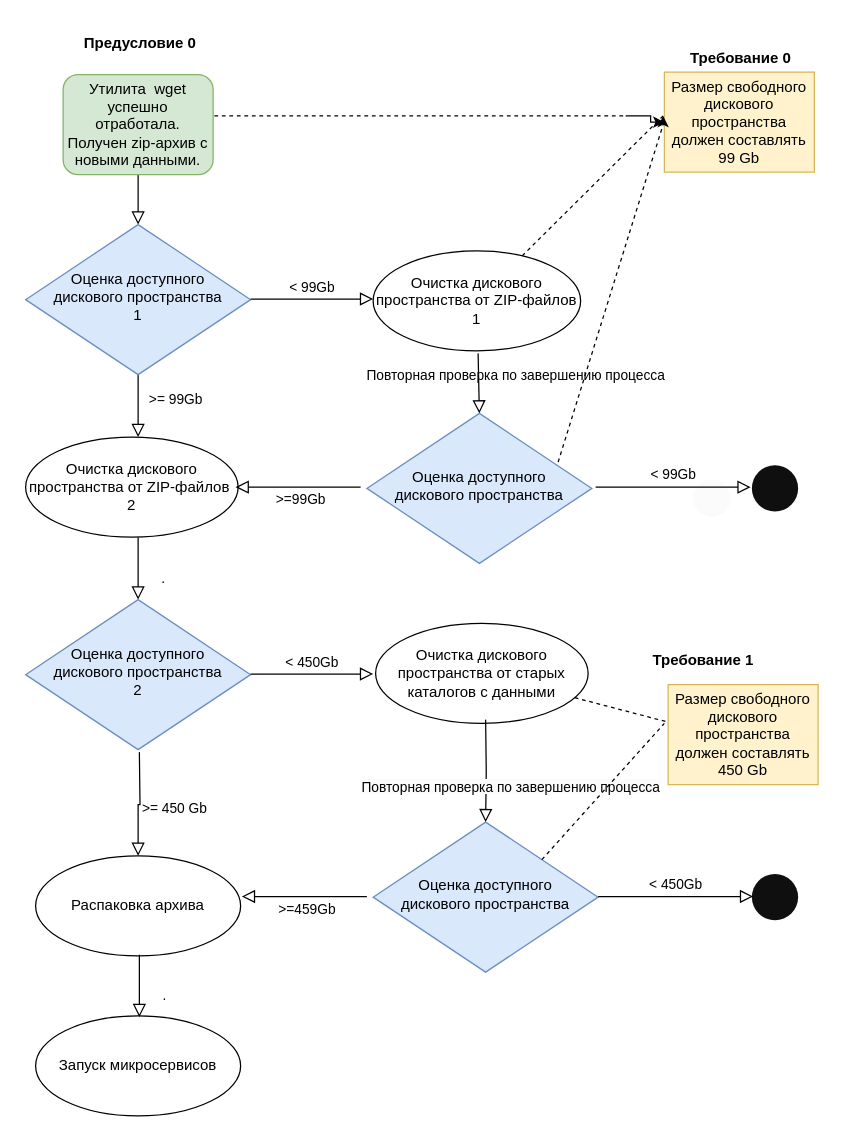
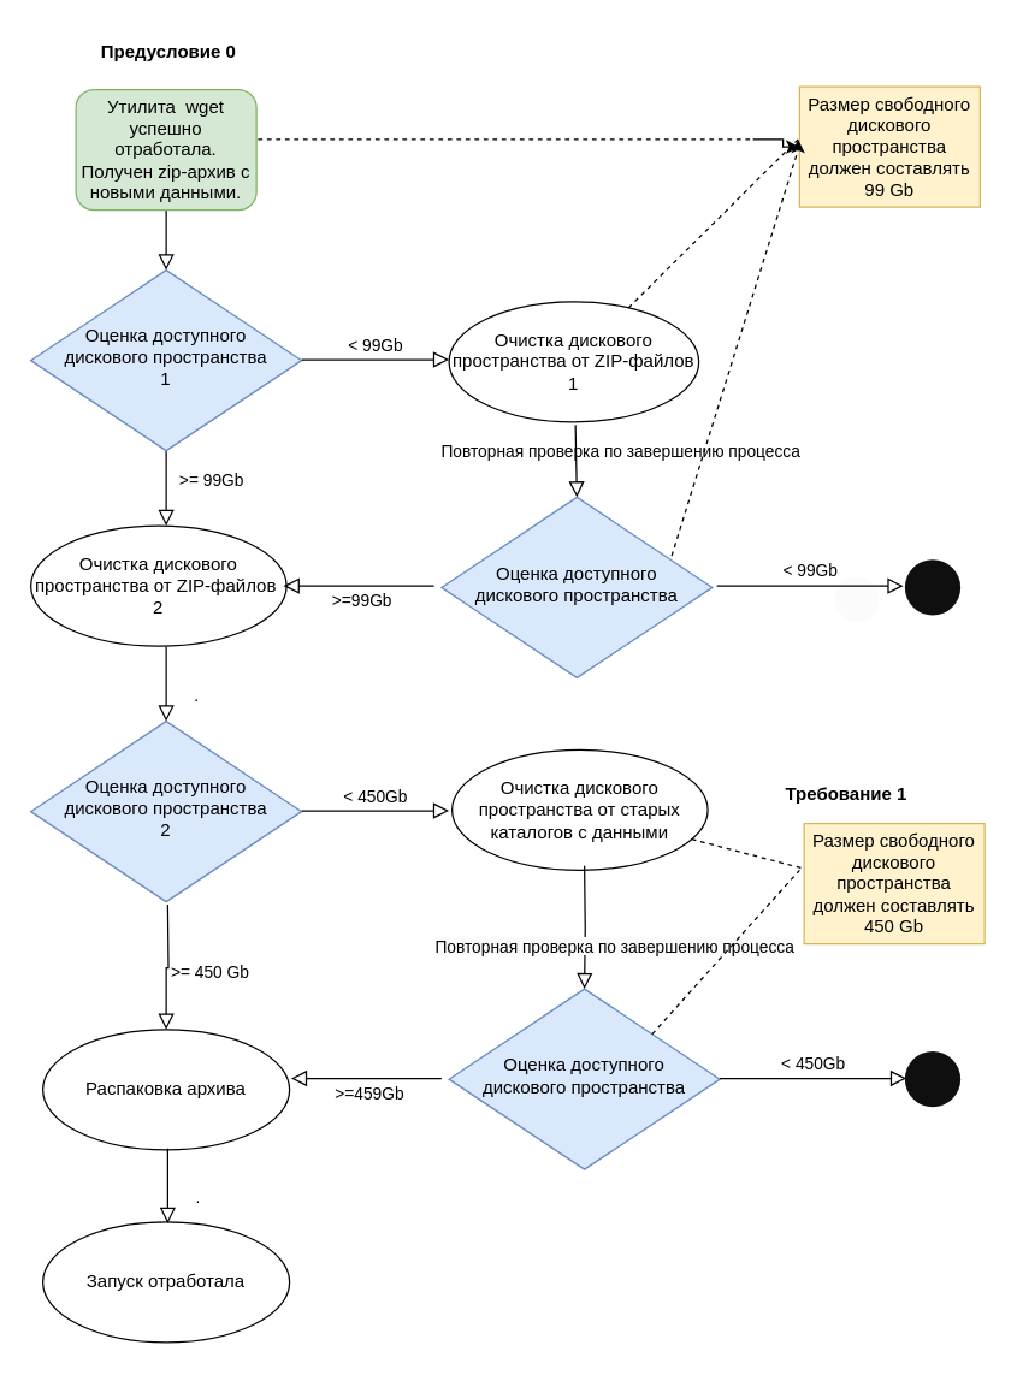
  <mxCell id="0" />
  <mxCell id="1" parent="0" />
  <mxCell id="2" value="" style="rounded=0;html=1;jettySize=auto;orthogonalLoop=1;fontSize=11;endArrow=block;endFill=0;endSize=8;strokeWidth=1;shadow=0;labelBackgroundColor=none;edgeStyle=orthogonalEdgeStyle;" parent="1" source="3" target="5" edge="1"><mxGeometry relative="1" as="geometry" /></mxCell>
  <mxCell id="3" value="Утилита&amp;nbsp; wget успешно отработала. Получен zip-архив с новыми данными." style="rounded=1;whiteSpace=wrap;html=1;fontSize=12;glass=0;strokeWidth=1;shadow=0;fillColor=#d5e8d4;strokeColor=#82b366;" parent="1" vertex="1"><mxGeometry x="50" y="59" width="120" height="80" as="geometry" /></mxCell>
  <mxCell id="4" value="&amp;gt;= 99Gb" style="rounded=0;html=1;jettySize=auto;orthogonalLoop=1;fontSize=11;endArrow=block;endFill=0;endSize=8;strokeWidth=1;shadow=0;labelBackgroundColor=none;edgeStyle=orthogonalEdgeStyle;" parent="1" edge="1"><mxGeometry x="-0.2" y="30" relative="1" as="geometry"><mxPoint as="offset" /><mxPoint x="110" y="299" as="sourcePoint" /><mxPoint x="110" y="349" as="targetPoint" /></mxGeometry></mxCell>
  <mxCell id="5" value="Оценка доступного &lt;br&gt;дискового пространства&lt;br&gt;1" style="rhombus;whiteSpace=wrap;html=1;shadow=0;fontFamily=Helvetica;fontSize=12;align=center;strokeWidth=1;spacing=6;spacingTop=-4;fillColor=#dae8fc;strokeColor=#6c8ebf;" parent="1" vertex="1"><mxGeometry x="20" y="179" width="180" height="120" as="geometry" /></mxCell>
  <mxCell id="6" value="." style="rounded=0;html=1;jettySize=auto;orthogonalLoop=1;fontSize=11;endArrow=block;endFill=0;endSize=8;strokeWidth=1;shadow=0;labelBackgroundColor=none;edgeStyle=orthogonalEdgeStyle;" parent="1" edge="1"><mxGeometry x="0.333" y="20" relative="1" as="geometry"><mxPoint as="offset" /><mxPoint x="110" y="429" as="sourcePoint" /><mxPoint x="110" y="479" as="targetPoint" /></mxGeometry></mxCell>
  <mxCell id="7" value="Размер свободного дискового пространства должен составлять 99 Gb" style="rounded=0;whiteSpace=wrap;html=1;fillColor=#fff2cc;strokeColor=#d6b656;" vertex="1" parent="1"><mxGeometry x="531" y="57" width="120" height="80" as="geometry" /></mxCell>
- <mxCell id="8" value="&lt;b&gt;Требование 0&lt;/b&gt;" style="text;whiteSpace=wrap;html=1;" vertex="1" parent="1"><mxGeometry x="550" y="32" width="100" height="20" as="geometry" /></mxCell>
  <mxCell id="9" style="edgeStyle=orthogonalEdgeStyle;rounded=0;orthogonalLoop=1;jettySize=auto;html=1;" edge="1" parent="1"><mxGeometry relative="1" as="geometry"><mxPoint x="530" y="92" as="targetPoint" /><mxPoint x="530" y="99" as="sourcePoint" /></mxGeometry></mxCell>
  <mxCell id="10" style="edgeStyle=orthogonalEdgeStyle;rounded=0;orthogonalLoop=1;jettySize=auto;html=1;exitX=1;exitY=0.5;exitDx=0;exitDy=0;exitPerimeter=0;" edge="1" parent="1" source="11" target="7"><mxGeometry relative="1" as="geometry" /></mxCell>
  <mxCell id="11" value="" style="line;strokeWidth=1;html=1;dashed=1;" vertex="1" parent="1"><mxGeometry x="171" y="87" width="329" height="10" as="geometry" /></mxCell>
  <mxCell id="12" value="&lt;b&gt;Предусловие 0&lt;br&gt;&lt;br&gt;&lt;/b&gt;" style="text;whiteSpace=wrap;html=1;" vertex="1" parent="1"><mxGeometry x="65" y="20" width="100" height="20" as="geometry" /></mxCell>
  <mxCell id="13" value="Очистка дискового пространства от ZIP-файлов&lt;br&gt;1" style="ellipse;whiteSpace=wrap;html=1;" vertex="1" parent="1"><mxGeometry x="298" y="200" width="166" height="80" as="geometry" /></mxCell>
  <mxCell id="14" value="Оценка доступного &lt;br&gt;дискового пространства" style="rhombus;whiteSpace=wrap;html=1;shadow=0;fontFamily=Helvetica;fontSize=12;align=center;strokeWidth=1;spacing=6;spacingTop=-4;fillColor=#dae8fc;strokeColor=#6c8ebf;" vertex="1" parent="1"><mxGeometry x="293" y="330" width="180" height="120" as="geometry" /></mxCell>
  <mxCell id="15" value="Повторная проверка по завершению процесса" style="rounded=0;html=1;jettySize=auto;orthogonalLoop=1;fontSize=11;endArrow=block;endFill=0;endSize=8;strokeWidth=1;shadow=0;labelBackgroundColor=none;edgeStyle=orthogonalEdgeStyle;entryX=0.5;entryY=0;entryDx=0;entryDy=0;" edge="1" parent="1" target="14"><mxGeometry x="-0.2" y="30" relative="1" as="geometry"><mxPoint as="offset" /><mxPoint x="382" y="282" as="sourcePoint" /><mxPoint x="382" y="332" as="targetPoint" /></mxGeometry></mxCell>
  <mxCell id="16" value="" style="ellipse;whiteSpace=wrap;html=1;aspect=fixed;strokeColor=none;fillStyle=solid;fillColor=#fbfbfb;" vertex="1" parent="1"><mxGeometry x="554" y="383" width="30" height="30" as="geometry" /></mxCell>
  <mxCell id="17" value="Очистка дискового пространства от ZIP-файлов&amp;nbsp;&lt;br&gt;2" style="ellipse;whiteSpace=wrap;html=1;" vertex="1" parent="1"><mxGeometry x="20" y="349" width="170" height="80" as="geometry" /></mxCell>
  <mxCell id="18" value="" style="endArrow=none;dashed=1;html=1;rounded=0;" edge="1" parent="1" source="13"><mxGeometry width="50" height="50" relative="1" as="geometry"><mxPoint x="560" y="399" as="sourcePoint" /><mxPoint x="530" y="92" as="targetPoint" /></mxGeometry></mxCell>
  <mxCell id="19" value="" style="ellipse;shape=doubleEllipse;whiteSpace=wrap;html=1;aspect=fixed;strokeColor=none;gradientColor=none;fillColor=#100f0f;" vertex="1" parent="1"><mxGeometry x="601" y="371.5" width="37" height="37" as="geometry" /></mxCell>
  <mxCell id="20" value="&amp;lt; 99Gb" style="edgeStyle=orthogonalEdgeStyle;rounded=0;html=1;jettySize=auto;orthogonalLoop=1;fontSize=11;endArrow=block;endFill=0;endSize=8;strokeWidth=1;shadow=0;labelBackgroundColor=none;exitX=1;exitY=0.5;exitDx=0;exitDy=0;entryX=0;entryY=0.5;entryDx=0;entryDy=0;" edge="1" parent="1"><mxGeometry y="10" relative="1" as="geometry"><mxPoint as="offset" /><mxPoint x="476" y="389" as="sourcePoint" /><mxPoint x="600" y="389" as="targetPoint" /></mxGeometry></mxCell>
  <mxCell id="21" value="&amp;gt;=99Gb" style="rounded=0;html=1;jettySize=auto;orthogonalLoop=1;fontSize=11;endArrow=block;endFill=0;endSize=8;strokeWidth=1;shadow=0;labelBackgroundColor=none;edgeStyle=orthogonalEdgeStyle;entryX=1;entryY=0.5;entryDx=0;entryDy=0;" edge="1" parent="1"><mxGeometry x="-0.04" y="10" relative="1" as="geometry"><mxPoint as="offset" /><mxPoint x="288" y="389" as="sourcePoint" /><mxPoint x="188" y="389" as="targetPoint" /><Array as="points"><mxPoint x="268" y="389" /></Array></mxGeometry></mxCell>
  <mxCell id="22" value="" style="endArrow=none;dashed=1;html=1;rounded=0;exitX=0.85;exitY=0.325;exitDx=0;exitDy=0;exitPerimeter=0;" edge="1" parent="1" source="14"><mxGeometry width="50" height="50" relative="1" as="geometry"><mxPoint x="480" y="369" as="sourcePoint" /><mxPoint x="530" y="99" as="targetPoint" /></mxGeometry></mxCell>
  <mxCell id="23" value="Размер свободного дискового пространства должен составлять 450 Gb" style="rounded=0;whiteSpace=wrap;html=1;fillColor=#fff2cc;strokeColor=#d6b656;" vertex="1" parent="1"><mxGeometry x="534" y="547" width="120" height="80" as="geometry" /></mxCell>
  <mxCell id="24" value="&lt;b&gt;Требование 1&lt;/b&gt;" style="text;whiteSpace=wrap;html=1;" vertex="1" parent="1"><mxGeometry x="520" y="514" width="100" height="20" as="geometry" /></mxCell>
  <mxCell id="25" value="Оценка доступного &lt;br&gt;дискового пространства &lt;br&gt;2" style="rhombus;whiteSpace=wrap;html=1;shadow=0;fontFamily=Helvetica;fontSize=12;align=center;strokeWidth=1;spacing=6;spacingTop=-4;fillColor=#dae8fc;strokeColor=#6c8ebf;" vertex="1" parent="1"><mxGeometry x="20" y="479" width="180" height="120" as="geometry" /></mxCell>
  <mxCell id="26" value="&amp;lt; 99Gb" style="edgeStyle=orthogonalEdgeStyle;rounded=0;html=1;jettySize=auto;orthogonalLoop=1;fontSize=11;endArrow=block;endFill=0;endSize=8;strokeWidth=1;shadow=0;labelBackgroundColor=none;entryX=0;entryY=0.5;entryDx=0;entryDy=0;" edge="1" parent="1"><mxGeometry y="10" relative="1" as="geometry"><mxPoint as="offset" /><mxPoint x="200" y="238.5" as="sourcePoint" /><mxPoint x="298" y="238.5" as="targetPoint" /></mxGeometry></mxCell>
  <mxCell id="27" value="Очистка дискового пространства от старых каталогов с данными" style="ellipse;whiteSpace=wrap;html=1;" vertex="1" parent="1"><mxGeometry x="300" y="498" width="170" height="80" as="geometry" /></mxCell>
  <mxCell id="28" value="&amp;lt; 450Gb" style="edgeStyle=orthogonalEdgeStyle;rounded=0;html=1;jettySize=auto;orthogonalLoop=1;fontSize=11;endArrow=block;endFill=0;endSize=8;strokeWidth=1;shadow=0;labelBackgroundColor=none;entryX=0;entryY=0.5;entryDx=0;entryDy=0;" edge="1" parent="1"><mxGeometry y="10" relative="1" as="geometry"><mxPoint as="offset" /><mxPoint x="200" y="538.5" as="sourcePoint" /><mxPoint x="298" y="538.5" as="targetPoint" /></mxGeometry></mxCell>
  <mxCell id="29" value="Оценка доступного &lt;br&gt;дискового пространства" style="rhombus;whiteSpace=wrap;html=1;shadow=0;fontFamily=Helvetica;fontSize=12;align=center;strokeWidth=1;spacing=6;spacingTop=-4;fillColor=#dae8fc;strokeColor=#6c8ebf;" vertex="1" parent="1"><mxGeometry x="298" y="657" width="180" height="120" as="geometry" /></mxCell>
  <mxCell id="30" value="Распаковка архива" style="ellipse;whiteSpace=wrap;html=1;direction=west;" vertex="1" parent="1"><mxGeometry x="28" y="684" width="164" height="80" as="geometry" /></mxCell>
  <mxCell id="31" value="&amp;gt;= 450 Gb" style="rounded=0;html=1;jettySize=auto;orthogonalLoop=1;fontSize=11;endArrow=block;endFill=0;endSize=8;strokeWidth=1;shadow=0;labelBackgroundColor=none;edgeStyle=orthogonalEdgeStyle;entryX=0.5;entryY=1;entryDx=0;entryDy=0;" edge="1" parent="1" target="30"><mxGeometry x="0.12" y="29" relative="1" as="geometry"><mxPoint as="offset" /><mxPoint x="111" y="601" as="sourcePoint" /><mxPoint x="111" y="651" as="targetPoint" /></mxGeometry></mxCell>
  <mxCell id="32" value="&lt;span style=&quot;color: rgb(0, 0, 0); font-family: Helvetica; font-size: 11px; font-style: normal; font-variant-ligatures: normal; font-variant-caps: normal; font-weight: 400; letter-spacing: normal; orphans: 2; text-align: center; text-indent: 0px; text-transform: none; widows: 2; word-spacing: 0px; -webkit-text-stroke-width: 0px; background-color: rgb(251, 251, 251); text-decoration-thickness: initial; text-decoration-style: initial; text-decoration-color: initial; float: none; display: inline !important;&quot;&gt;Повторная проверка по завершению процесса&lt;/span&gt;" style="rounded=0;html=1;jettySize=auto;orthogonalLoop=1;fontSize=11;endArrow=block;endFill=0;endSize=8;strokeWidth=1;shadow=0;labelBackgroundColor=none;edgeStyle=orthogonalEdgeStyle;entryX=0.5;entryY=0;entryDx=0;entryDy=0;" edge="1" parent="1" target="29"><mxGeometry x="0.333" y="20" relative="1" as="geometry"><mxPoint as="offset" /><mxPoint x="388" y="575" as="sourcePoint" /><mxPoint x="388" y="625" as="targetPoint" /></mxGeometry></mxCell>
  <mxCell id="33" value="" style="ellipse;shape=doubleEllipse;whiteSpace=wrap;html=1;aspect=fixed;strokeColor=none;gradientColor=none;fillColor=#100f0f;" vertex="1" parent="1"><mxGeometry x="601" y="698.5" width="37" height="37" as="geometry" /></mxCell>
  <mxCell id="34" value="&amp;lt; 450Gb" style="edgeStyle=orthogonalEdgeStyle;rounded=0;html=1;jettySize=auto;orthogonalLoop=1;fontSize=11;endArrow=block;endFill=0;endSize=8;strokeWidth=1;shadow=0;labelBackgroundColor=none;exitX=1;exitY=0.5;exitDx=0;exitDy=0;entryX=0;entryY=0.5;entryDx=0;entryDy=0;" edge="1" parent="1"><mxGeometry y="10" relative="1" as="geometry"><mxPoint as="offset" /><mxPoint x="478" y="716.5" as="sourcePoint" /><mxPoint x="602" y="716.5" as="targetPoint" /></mxGeometry></mxCell>
  <mxCell id="35" value="" style="endArrow=none;dashed=1;html=1;rounded=0;exitX=1;exitY=0;exitDx=0;exitDy=0;" edge="1" parent="1" source="29"><mxGeometry width="50" height="50" relative="1" as="geometry"><mxPoint x="481" y="628" as="sourcePoint" /><mxPoint x="531" y="578" as="targetPoint" /></mxGeometry></mxCell>
  <mxCell id="36" value="" style="endArrow=none;dashed=1;html=1;rounded=0;" edge="1" parent="1" source="27"><mxGeometry width="50" height="50" relative="1" as="geometry"><mxPoint x="484" y="627" as="sourcePoint" /><mxPoint x="534" y="577" as="targetPoint" /></mxGeometry></mxCell>
  <mxCell id="37" value="&amp;gt;=459Gb" style="rounded=0;html=1;jettySize=auto;orthogonalLoop=1;fontSize=11;endArrow=block;endFill=0;endSize=8;strokeWidth=1;shadow=0;labelBackgroundColor=none;edgeStyle=orthogonalEdgeStyle;entryX=1;entryY=0.5;entryDx=0;entryDy=0;" edge="1" parent="1"><mxGeometry x="-0.04" y="10" relative="1" as="geometry"><mxPoint as="offset" /><mxPoint x="293" y="716.5" as="sourcePoint" /><mxPoint x="193" y="716.5" as="targetPoint" /><Array as="points"><mxPoint x="273" y="716.5" /></Array></mxGeometry></mxCell>
- <mxCell id="38" value="Запуск микросервисов" style="ellipse;whiteSpace=wrap;html=1;direction=west;" vertex="1" parent="1"><mxGeometry x="28" y="812" width="164" height="80" as="geometry" /></mxCell>
+ <mxCell id="38" value="Запуск отработала" style="ellipse;whiteSpace=wrap;html=1;direction=west;" vertex="1" parent="1"><mxGeometry x="28" y="812" width="164" height="80" as="geometry" /></mxCell>
  <mxCell id="39" value="." style="rounded=0;html=1;jettySize=auto;orthogonalLoop=1;fontSize=11;endArrow=block;endFill=0;endSize=8;strokeWidth=1;shadow=0;labelBackgroundColor=none;edgeStyle=orthogonalEdgeStyle;" edge="1" parent="1"><mxGeometry x="0.333" y="20" relative="1" as="geometry"><mxPoint as="offset" /><mxPoint x="111" y="763" as="sourcePoint" /><mxPoint x="111" y="813" as="targetPoint" /></mxGeometry></mxCell>
